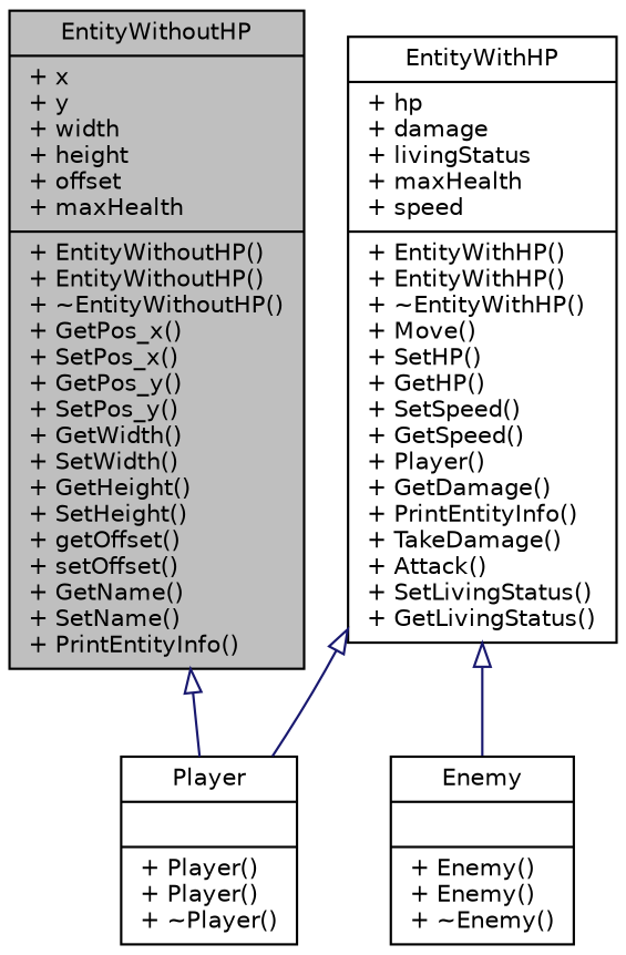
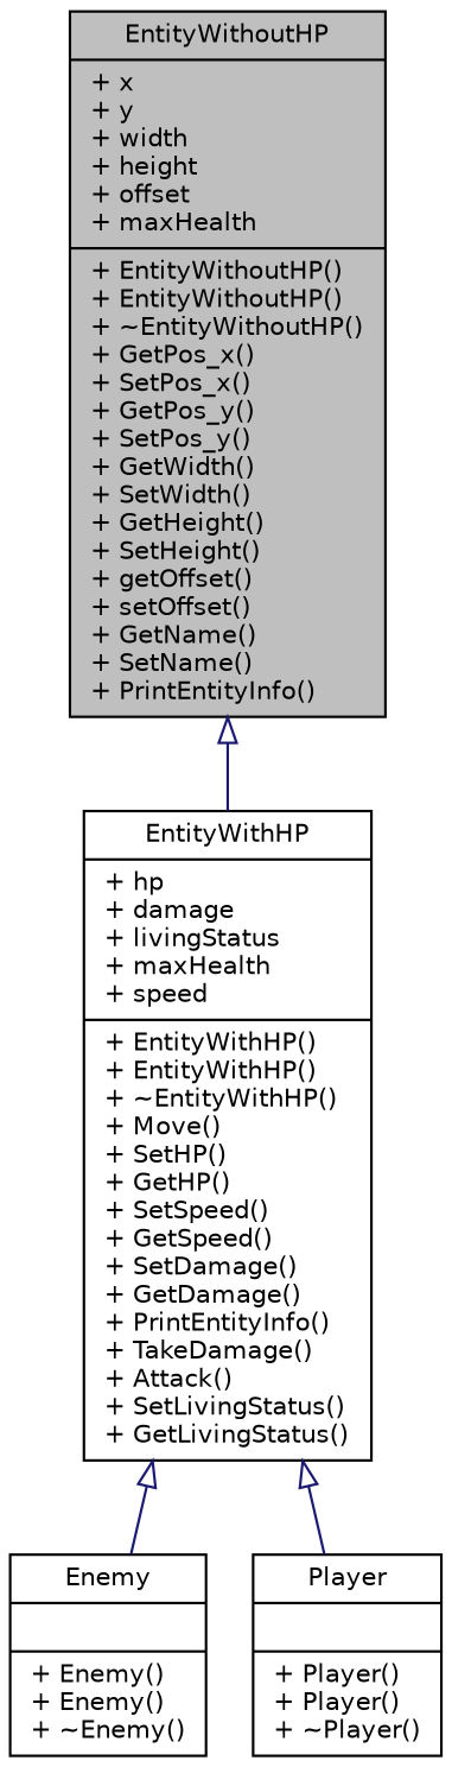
  digraph {
    node [color=black fontname=Helvetica fontsize=10 shape=record]
    edge [arrowtail=onormal color=midnightblue dir=back fontname=Helvetica fontsize=10 labelfontname=Helvetica labelfontsize=10 style=solid]
    n1 [fillcolor=grey75 fontcolor=black height=0.2 label="{EntityWithoutHP\n|+ x\l+ y\l+ width\l+ height\l+ offset\l+ maxHealth\l|+ EntityWithoutHP()\l+ EntityWithoutHP()\l+ ~EntityWithoutHP()\l+ GetPos_x()\l+ SetPos_x()\l+ GetPos_y()\l+ SetPos_y()\l+ GetWidth()\l+ SetWidth()\l+ GetHeight()\l+ SetHeight()\l+ getOffset()\l+ setOffset()\l+ GetName()\l+ SetName()\l+ PrintEntityInfo()\l}" style=filled width=0.4]
-   n2 [height=0.2 label="{EntityWithHP\n|+ hp\l+ damage\l+ livingStatus\l+ maxHealth\l+ speed\l|+ EntityWithHP()\l+ EntityWithHP()\l+ ~EntityWithHP()\l+ Move()\l+ SetHP()\l+ GetHP()\l+ SetSpeed()\l+ GetSpeed()\l+ Player()\l+ GetDamage()\l+ PrintEntityInfo()\l+ TakeDamage()\l+ Attack()\l+ SetLivingStatus()\l+ GetLivingStatus()\l}" width=0.4]
+   n2 [height=0.2 label="{EntityWithHP\n|+ hp\l+ damage\l+ livingStatus\l+ maxHealth\l+ speed\l|+ EntityWithHP()\l+ EntityWithHP()\l+ ~EntityWithHP()\l+ Move()\l+ SetHP()\l+ GetHP()\l+ SetSpeed()\l+ GetSpeed()\l+ SetDamage()\l+ GetDamage()\l+ PrintEntityInfo()\l+ TakeDamage()\l+ Attack()\l+ SetLivingStatus()\l+ GetLivingStatus()\l}" width=0.4]
    n3 [height=0.2 label="{Enemy\n||+ Enemy()\l+ Enemy()\l+ ~Enemy()\l}" width=0.4]
    n4 [height=0.2 label="{Player\n||+ Player()\l+ Player()\l+ ~Player()\l}" width=0.4]
-   n1 -> n4
+   n1 -> n2
    n2 -> n3
    n2 -> n4
  }
